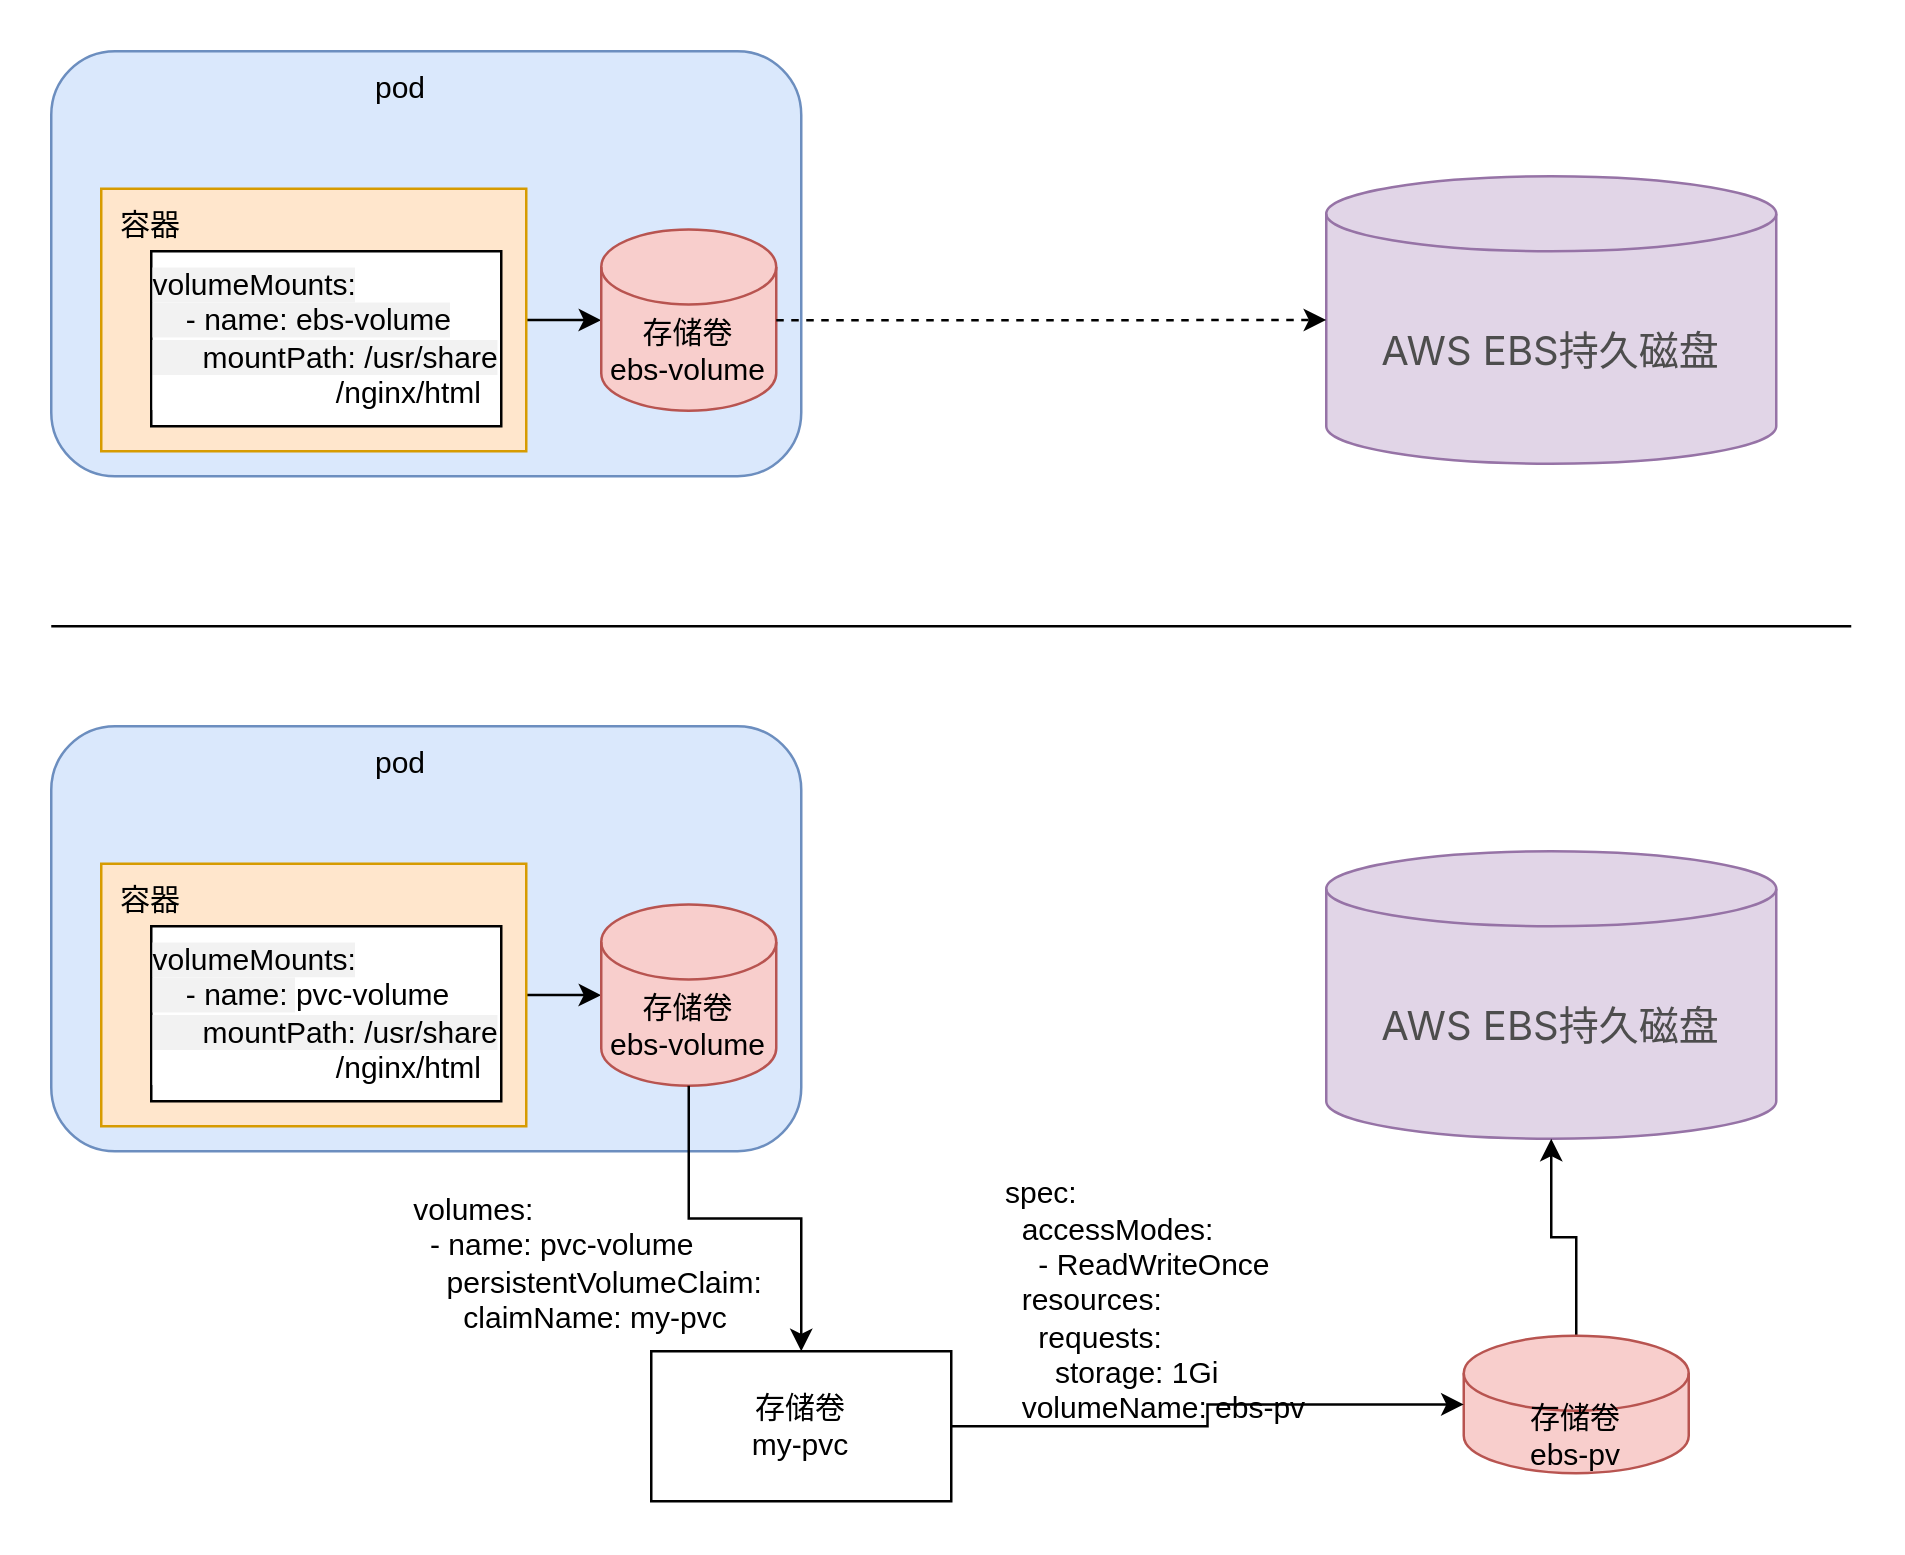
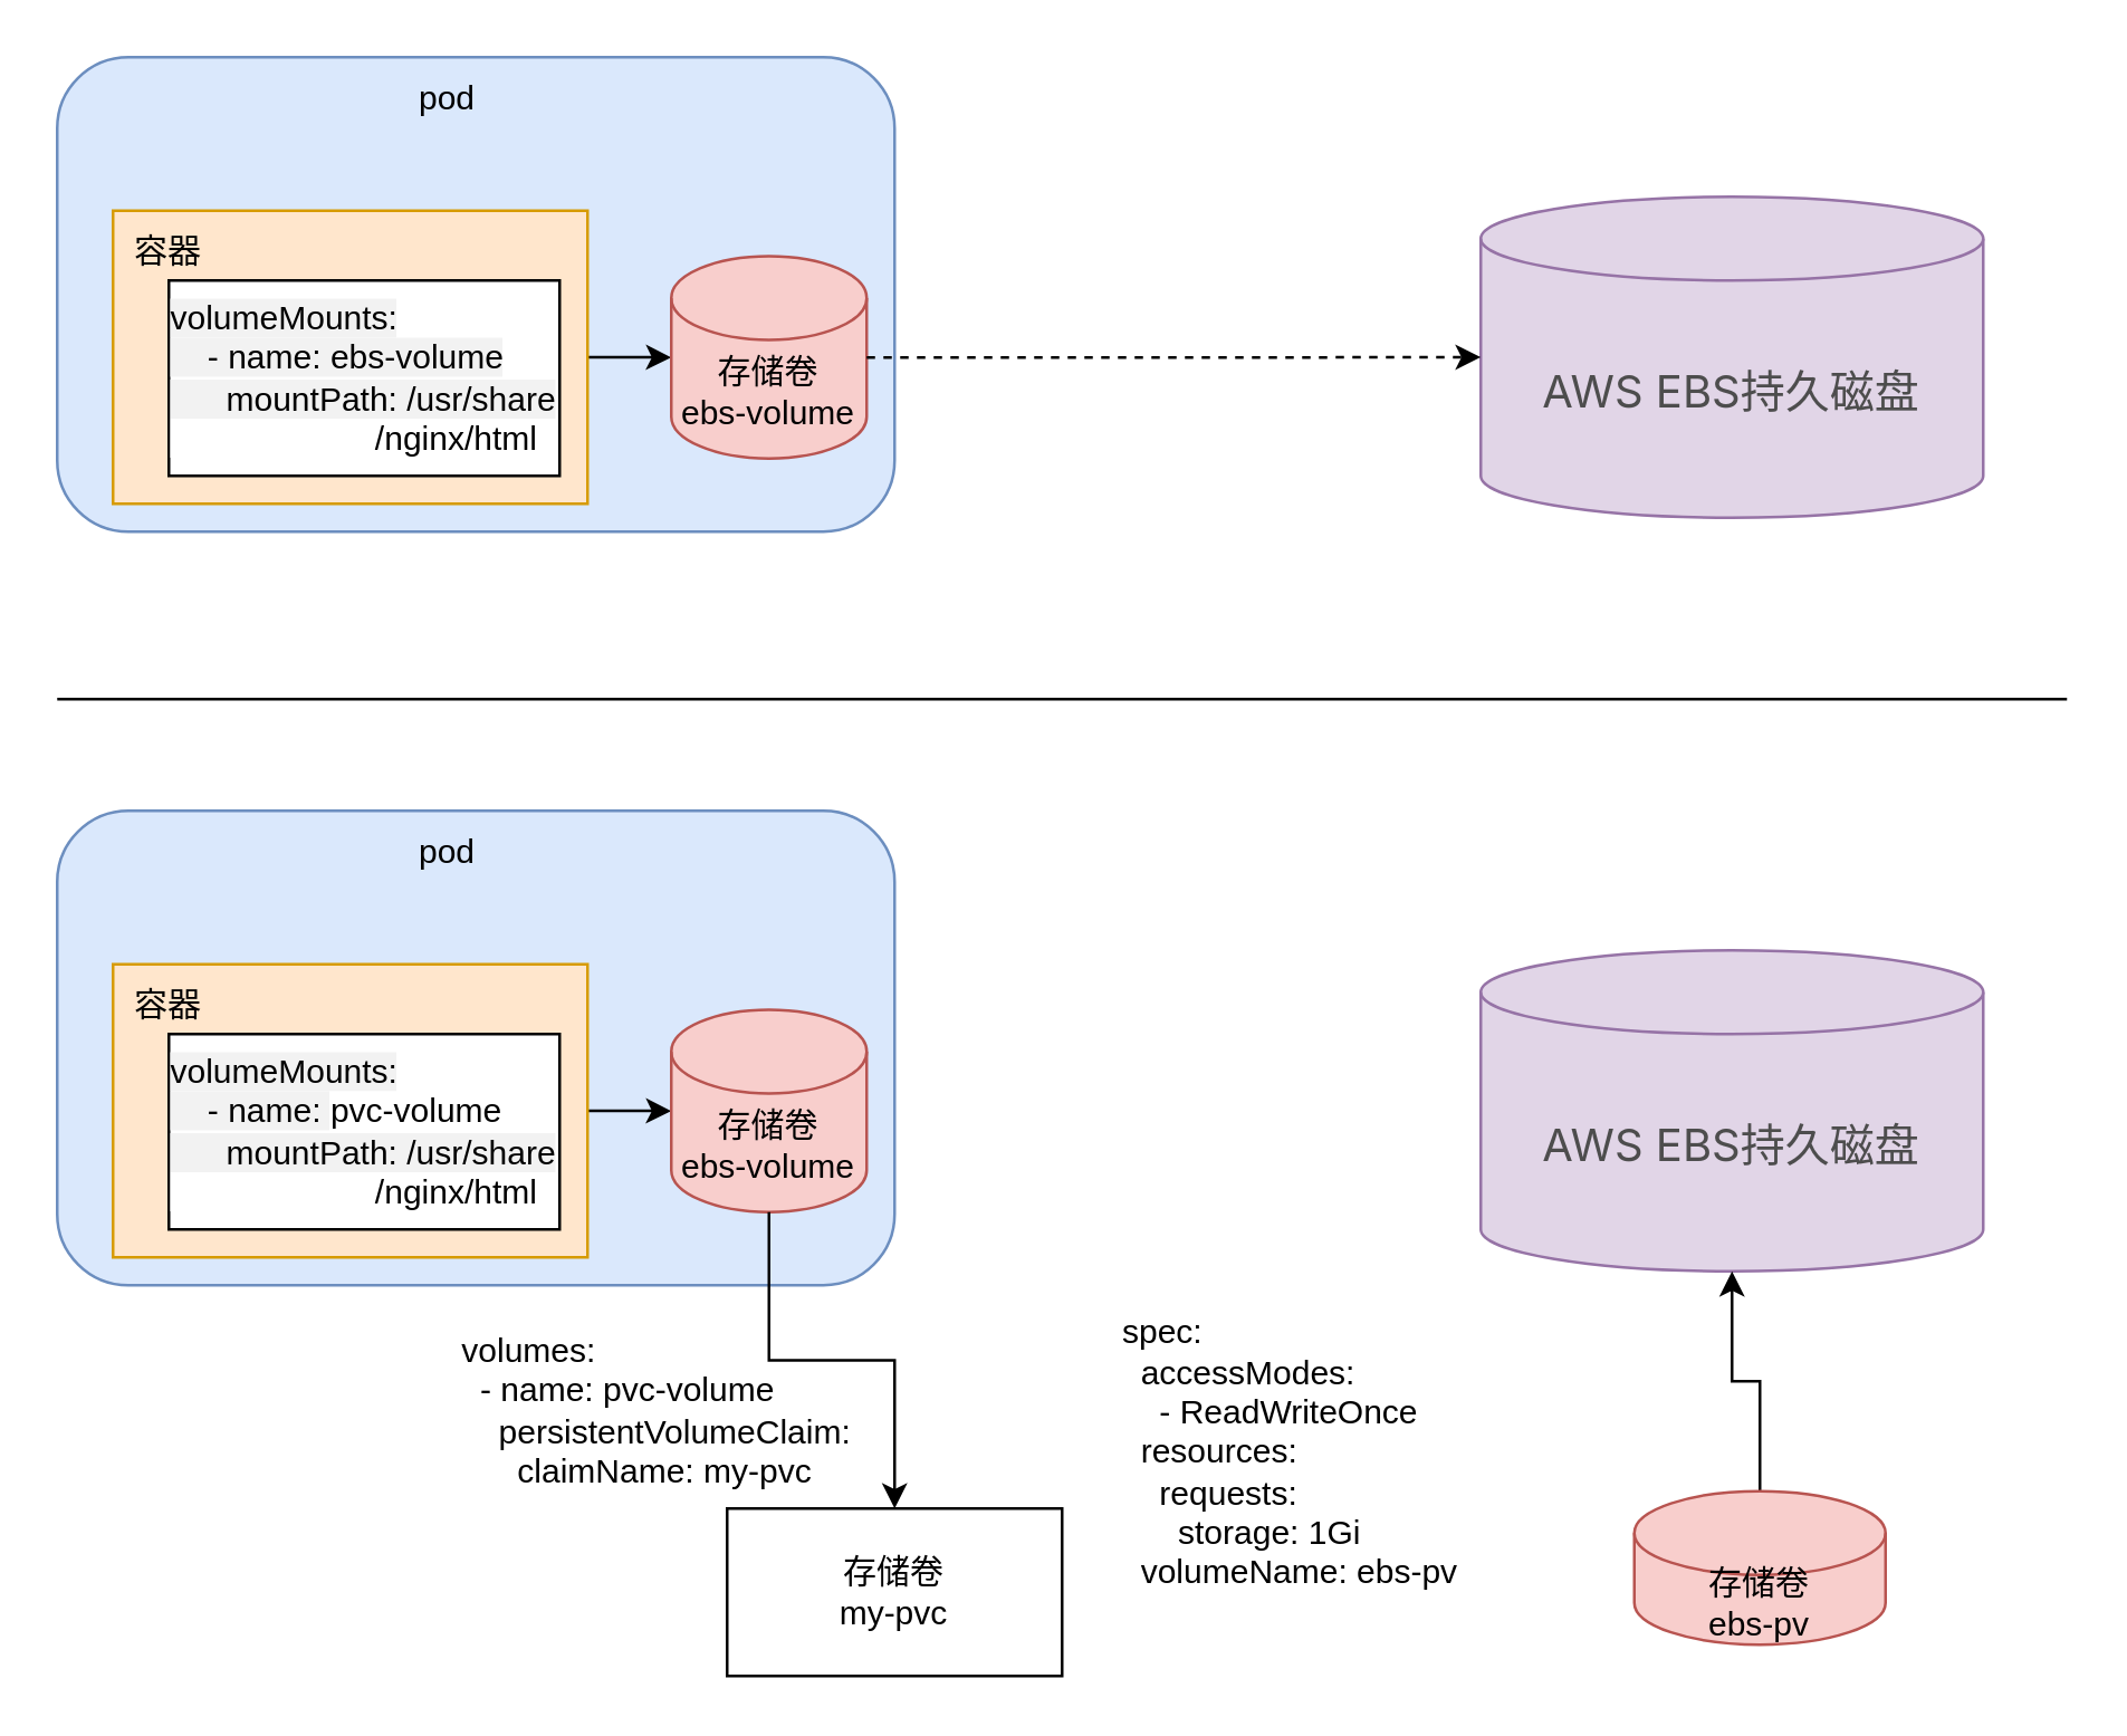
  <mxCell id="0" />
  <mxCell id="1" parent="0" />
  <mxCell id="2" value="" style="rounded=1;whiteSpace=wrap;html=1;fillColor=#dae8fc;strokeColor=#6c8ebf;" vertex="1" parent="1"><mxGeometry x="20" y="20" width="300" height="170" as="geometry" /></mxCell>
  <mxCell id="3" style="edgeStyle=orthogonalEdgeStyle;rounded=0;orthogonalLoop=1;jettySize=auto;html=1;" edge="1" parent="1" source="4" target="9"><mxGeometry relative="1" as="geometry" /></mxCell>
  <mxCell id="4" value="" style="rounded=0;whiteSpace=wrap;html=1;fillColor=#ffe6cc;strokeColor=#d79b00;" vertex="1" parent="1"><mxGeometry x="40" y="75" width="170" height="105" as="geometry" /></mxCell>
  <mxCell id="5" value="" style="rounded=0;whiteSpace=wrap;html=1;" vertex="1" parent="1"><mxGeometry x="60" y="100" width="140" height="70" as="geometry" /></mxCell>
  <mxCell id="6" value="容器" style="text;html=1;align=center;verticalAlign=middle;whiteSpace=wrap;rounded=0;" vertex="1" parent="1"><mxGeometry x="30" y="75" width="60" height="30" as="geometry" /></mxCell>
  <mxCell id="7" value="pod" style="text;html=1;align=center;verticalAlign=middle;whiteSpace=wrap;rounded=0;" vertex="1" parent="1"><mxGeometry x="130" y="20" width="60" height="30" as="geometry" /></mxCell>
  <mxCell id="8" value="&lt;span style=&quot;background-color: light-dark(#ffffff, var(--ge-dark-color, #121212));&quot;&gt;&lt;span style=&quot;font-variant-ligatures: no-common-ligatures; white-space: pre; background-color: rgba(0, 0, 0, 0.05);&quot;&gt;volumeMounts:&lt;/span&gt;&lt;br style=&quot;font-variant-ligatures: no-common-ligatures; white-space: pre; background-color: rgba(0, 0, 0, 0.05);&quot;&gt;&lt;span style=&quot;font-variant-ligatures: no-common-ligatures; white-space: pre; background-color: rgba(0, 0, 0, 0.05);&quot;&gt;    - name: ebs-volume&lt;/span&gt;&lt;br style=&quot;font-variant-ligatures: no-common-ligatures; white-space: pre; background-color: rgba(0, 0, 0, 0.05);&quot;&gt;&lt;span style=&quot;font-variant-ligatures: no-common-ligatures; white-space: pre; background-color: rgba(0, 0, 0, 0.05);&quot;&gt;      mountPath: /usr/share&lt;/span&gt;&lt;/span&gt;&lt;div&gt;&lt;span style=&quot;font-variant-ligatures: no-common-ligatures; white-space: pre; background-color: light-dark(#ffffff, var(--ge-dark-color, #121212));&quot;&gt;                      /nginx/html&lt;/span&gt;&lt;/div&gt;" style="text;html=1;align=left;verticalAlign=middle;whiteSpace=wrap;rounded=0;" vertex="1" parent="1"><mxGeometry x="59" y="105" width="150" height="60" as="geometry" /></mxCell>
  <mxCell id="9" value="存储卷&lt;div&gt;&lt;span style=&quot;font-variant-ligatures: no-common-ligatures; text-align: start; white-space: pre;&quot;&gt;&lt;font style=&quot;&quot;&gt;ebs-volume&lt;/font&gt;&lt;/span&gt;&lt;/div&gt;" style="shape=cylinder3;whiteSpace=wrap;html=1;boundedLbl=1;backgroundOutline=1;size=15;fillColor=#f8cecc;strokeColor=#b85450;" vertex="1" parent="1"><mxGeometry x="240" y="91.25" width="70" height="72.5" as="geometry" /></mxCell>
  <mxCell id="10" value="&lt;span style=&quot;color: rgb(77, 77, 77); font-family: -apple-system, &amp;quot;SF UI Text&amp;quot;, Arial, &amp;quot;PingFang SC&amp;quot;, &amp;quot;Hiragino Sans GB&amp;quot;, &amp;quot;Microsoft YaHei&amp;quot;, &amp;quot;WenQuanYi Micro Hei&amp;quot;, sans-serif; font-size: 16px; font-variant-ligatures: no-common-ligatures; text-align: start;&quot;&gt;AWS EBS持久磁盘&lt;/span&gt;" style="shape=cylinder3;whiteSpace=wrap;html=1;boundedLbl=1;backgroundOutline=1;size=15;fillColor=#e1d5e7;strokeColor=#9673a6;" vertex="1" parent="1"><mxGeometry x="530" y="70" width="180" height="115" as="geometry" /></mxCell>
  <mxCell id="11" style="edgeStyle=orthogonalEdgeStyle;rounded=0;orthogonalLoop=1;jettySize=auto;html=1;entryX=0;entryY=0.5;entryDx=0;entryDy=0;entryPerimeter=0;dashed=1;" edge="1" parent="1" source="9" target="10"><mxGeometry relative="1" as="geometry" /></mxCell>
  <mxCell id="12" value="" style="rounded=1;whiteSpace=wrap;html=1;fillColor=#dae8fc;strokeColor=#6c8ebf;" vertex="1" parent="1"><mxGeometry x="20" y="290" width="300" height="170" as="geometry" /></mxCell>
  <mxCell id="13" style="edgeStyle=orthogonalEdgeStyle;rounded=0;orthogonalLoop=1;jettySize=auto;html=1;" edge="1" parent="1" source="14" target="19"><mxGeometry relative="1" as="geometry" /></mxCell>
  <mxCell id="14" value="" style="rounded=0;whiteSpace=wrap;html=1;fillColor=#ffe6cc;strokeColor=#d79b00;" vertex="1" parent="1"><mxGeometry x="40" y="345" width="170" height="105" as="geometry" /></mxCell>
  <mxCell id="15" value="" style="rounded=0;whiteSpace=wrap;html=1;" vertex="1" parent="1"><mxGeometry x="60" y="370" width="140" height="70" as="geometry" /></mxCell>
  <mxCell id="16" value="容器" style="text;html=1;align=center;verticalAlign=middle;whiteSpace=wrap;rounded=0;" vertex="1" parent="1"><mxGeometry x="30" y="345" width="60" height="30" as="geometry" /></mxCell>
  <mxCell id="17" value="pod" style="text;html=1;align=center;verticalAlign=middle;whiteSpace=wrap;rounded=0;" vertex="1" parent="1"><mxGeometry x="130" y="290" width="60" height="30" as="geometry" /></mxCell>
  <mxCell id="18" value="&lt;span style=&quot;background-color: light-dark(#ffffff, var(--ge-dark-color, #121212));&quot;&gt;&lt;span style=&quot;font-variant-ligatures: no-common-ligatures; white-space: pre; background-color: rgba(0, 0, 0, 0.05);&quot;&gt;volumeMounts:&lt;/span&gt;&lt;br style=&quot;font-variant-ligatures: no-common-ligatures; white-space: pre; background-color: rgba(0, 0, 0, 0.05);&quot;&gt;&lt;span style=&quot;font-variant-ligatures: no-common-ligatures; white-space: pre; background-color: rgba(0, 0, 0, 0.05);&quot;&gt;    - name: &lt;/span&gt;&lt;span style=&quot;font-variant-ligatures: no-common-ligatures; white-space: pre;&quot;&gt;pvc-volume&lt;/span&gt;&lt;br style=&quot;font-variant-ligatures: no-common-ligatures; white-space: pre; background-color: rgba(0, 0, 0, 0.05);&quot;&gt;&lt;span style=&quot;font-variant-ligatures: no-common-ligatures; white-space: pre; background-color: rgba(0, 0, 0, 0.05);&quot;&gt;      mountPath: /usr/share&lt;/span&gt;&lt;/span&gt;&lt;div&gt;&lt;span style=&quot;font-variant-ligatures: no-common-ligatures; white-space: pre; background-color: light-dark(#ffffff, var(--ge-dark-color, #121212));&quot;&gt;                      /nginx/html&lt;/span&gt;&lt;/div&gt;" style="text;html=1;align=left;verticalAlign=middle;whiteSpace=wrap;rounded=0;" vertex="1" parent="1"><mxGeometry x="59" y="375" width="150" height="60" as="geometry" /></mxCell>
  <mxCell id="19" value="存储卷&lt;div&gt;&lt;span style=&quot;font-variant-ligatures: no-common-ligatures; text-align: start; white-space: pre;&quot;&gt;&lt;font style=&quot;&quot;&gt;ebs-volume&lt;/font&gt;&lt;/span&gt;&lt;/div&gt;" style="shape=cylinder3;whiteSpace=wrap;html=1;boundedLbl=1;backgroundOutline=1;size=15;fillColor=#f8cecc;strokeColor=#b85450;" vertex="1" parent="1"><mxGeometry x="240" y="361.25" width="70" height="72.5" as="geometry" /></mxCell>
  <mxCell id="20" value="&lt;span style=&quot;color: rgb(77, 77, 77); font-family: -apple-system, &amp;quot;SF UI Text&amp;quot;, Arial, &amp;quot;PingFang SC&amp;quot;, &amp;quot;Hiragino Sans GB&amp;quot;, &amp;quot;Microsoft YaHei&amp;quot;, &amp;quot;WenQuanYi Micro Hei&amp;quot;, sans-serif; font-size: 16px; font-variant-ligatures: no-common-ligatures; text-align: start;&quot;&gt;AWS EBS持久磁盘&lt;/span&gt;" style="shape=cylinder3;whiteSpace=wrap;html=1;boundedLbl=1;backgroundOutline=1;size=15;fillColor=#e1d5e7;strokeColor=#9673a6;" vertex="1" parent="1"><mxGeometry x="530" y="340" width="180" height="115" as="geometry" /></mxCell>
  <mxCell id="21" style="edgeStyle=orthogonalEdgeStyle;rounded=0;orthogonalLoop=1;jettySize=auto;html=1;entryX=0.5;entryY=0;entryDx=0;entryDy=0;" edge="1" parent="1" source="19" target="24"><mxGeometry relative="1" as="geometry" /></mxCell>
  <mxCell id="22" value="&lt;div style=&quot;text-align: start;&quot;&gt;&lt;span style=&quot;font-variant-ligatures: no-common-ligatures; white-space: pre;&quot;&gt;volumes:&lt;br/&gt;  - name: pvc-volume&lt;br/&gt;    persistentVolumeClaim:&lt;br/&gt;      claimName: my-pvc&lt;/span&gt;&lt;/div&gt;" style="text;html=1;align=center;verticalAlign=middle;whiteSpace=wrap;rounded=0;" vertex="1" parent="1"><mxGeometry x="170" y="490" width="130" height="30" as="geometry" /></mxCell>
  <mxCell id="23" value="" style="endArrow=none;html=1;rounded=0;" edge="1" parent="1"><mxGeometry width="50" height="50" relative="1" as="geometry"><mxPoint x="20" y="250" as="sourcePoint" /><mxPoint x="740" y="250" as="targetPoint" /></mxGeometry></mxCell>
  <mxCell id="24" value="存储卷&lt;div&gt;my-pvc&lt;/div&gt;" style="rounded=0;whiteSpace=wrap;html=1;" vertex="1" parent="1"><mxGeometry x="260" y="540" width="120" height="60" as="geometry" /></mxCell>
  <mxCell id="25" value="" style="edgeStyle=orthogonalEdgeStyle;rounded=0;orthogonalLoop=1;jettySize=auto;html=1;" edge="1" parent="1" source="26" target="20"><mxGeometry relative="1" as="geometry" /></mxCell>
  <mxCell id="26" value="存储卷&lt;div&gt;&lt;span style=&quot;font-variant-ligatures: no-common-ligatures; text-align: start; white-space: pre;&quot;&gt;&lt;font style=&quot;&quot;&gt;ebs-pv&lt;/font&gt;&lt;/span&gt;&lt;/div&gt;" style="shape=cylinder3;whiteSpace=wrap;html=1;boundedLbl=1;backgroundOutline=1;size=15;fillColor=#f8cecc;strokeColor=#b85450;" vertex="1" parent="1"><mxGeometry x="585" y="533.75" width="90" height="55" as="geometry" /></mxCell>
- <mxCell id="27" style="edgeStyle=orthogonalEdgeStyle;rounded=0;orthogonalLoop=1;jettySize=auto;html=1;entryX=0;entryY=0.5;entryDx=0;entryDy=0;entryPerimeter=0;" edge="1" parent="1" source="24" target="26"><mxGeometry relative="1" as="geometry" /></mxCell>
  <mxCell id="28" value="&lt;div&gt;spec:&lt;/div&gt;&lt;div&gt;&amp;nbsp; accessModes:&lt;/div&gt;&lt;div&gt;&amp;nbsp; &amp;nbsp; - ReadWriteOnce&lt;/div&gt;&lt;div&gt;&amp;nbsp; resources:&lt;/div&gt;&lt;div&gt;&amp;nbsp; &amp;nbsp; requests:&lt;/div&gt;&lt;div&gt;&amp;nbsp; &amp;nbsp; &amp;nbsp; storage: 1Gi&lt;/div&gt;&lt;div&gt;&amp;nbsp; volumeName: ebs-pv&lt;/div&gt;" style="text;html=1;align=left;verticalAlign=middle;whiteSpace=wrap;rounded=0;" vertex="1" parent="1"><mxGeometry x="400" y="470" width="160" height="100" as="geometry" /></mxCell>
